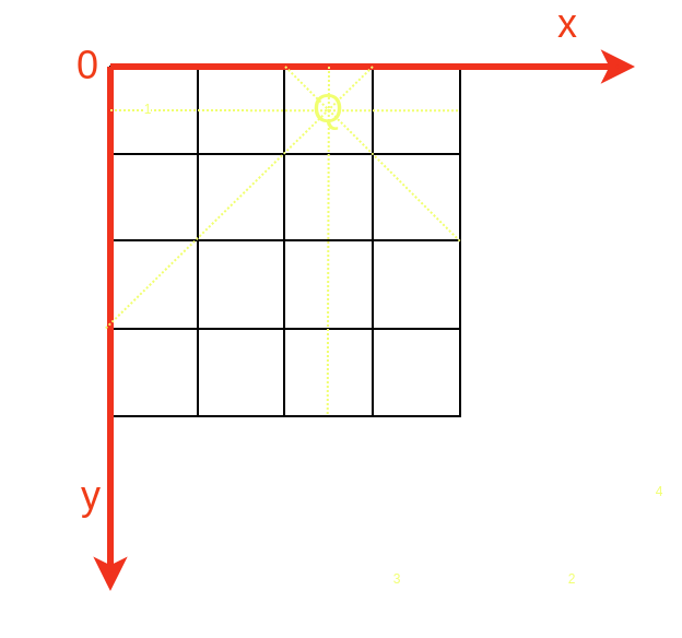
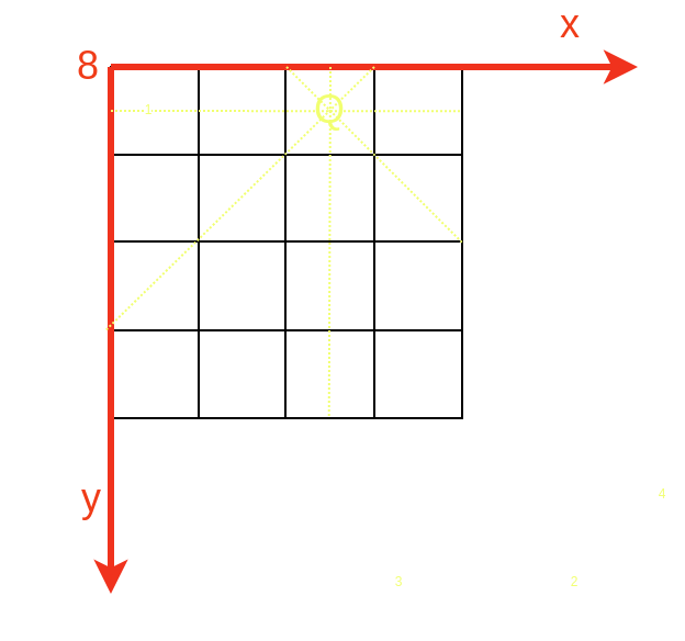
  <mxCell id="0" />
  <mxCell id="1" parent="0" />
  <mxCell id="2" value="" style="whiteSpace=wrap;html=1;aspect=fixed;" vertex="1" parent="1"><mxGeometry x="50" y="30" width="160" height="160" as="geometry" /></mxCell>
  <mxCell id="3" value="" style="endArrow=none;html=1;exitX=0;exitY=0.25;exitDx=0;exitDy=0;entryX=1;entryY=0.25;entryDx=0;entryDy=0;" edge="1" parent="1"><mxGeometry width="50" height="50" relative="1" as="geometry"><mxPoint x="50" y="109.5" as="sourcePoint" /><mxPoint x="210" y="109.5" as="targetPoint" /></mxGeometry></mxCell>
  <mxCell id="4" value="" style="endArrow=none;html=1;exitX=0;exitY=0.25;exitDx=0;exitDy=0;entryX=1;entryY=0.25;entryDx=0;entryDy=0;" edge="1" parent="1"><mxGeometry width="50" height="50" relative="1" as="geometry"><mxPoint x="50" y="70" as="sourcePoint" /><mxPoint x="210" y="70" as="targetPoint" /></mxGeometry></mxCell>
  <mxCell id="5" value="" style="endArrow=none;html=1;exitX=0;exitY=0.25;exitDx=0;exitDy=0;entryX=1;entryY=0.25;entryDx=0;entryDy=0;" edge="1" parent="1"><mxGeometry width="50" height="50" relative="1" as="geometry"><mxPoint x="50" y="150" as="sourcePoint" /><mxPoint x="210" y="150" as="targetPoint" /></mxGeometry></mxCell>
  <mxCell id="6" value="" style="endArrow=none;html=1;entryX=0.25;entryY=0;entryDx=0;entryDy=0;exitX=0.25;exitY=1;exitDx=0;exitDy=0;" edge="1" parent="1" source="2" target="2"><mxGeometry width="50" height="50" relative="1" as="geometry"><mxPoint x="250" y="50" as="sourcePoint" /><mxPoint x="300" y="0" as="targetPoint" /></mxGeometry></mxCell>
  <mxCell id="7" value="" style="endArrow=none;html=1;entryX=0.25;entryY=0;entryDx=0;entryDy=0;exitX=0.25;exitY=1;exitDx=0;exitDy=0;" edge="1" parent="1"><mxGeometry width="50" height="50" relative="1" as="geometry"><mxPoint x="129.5" y="190" as="sourcePoint" /><mxPoint x="129.5" y="30" as="targetPoint" /></mxGeometry></mxCell>
  <mxCell id="8" value="" style="endArrow=none;html=1;entryX=0.25;entryY=0;entryDx=0;entryDy=0;exitX=0.25;exitY=1;exitDx=0;exitDy=0;" edge="1" parent="1"><mxGeometry width="50" height="50" relative="1" as="geometry"><mxPoint x="170" y="190" as="sourcePoint" /><mxPoint x="170" y="30" as="targetPoint" /></mxGeometry></mxCell>
  <mxCell id="9" value="" style="endArrow=classic;html=1;exitX=0;exitY=0;exitDx=0;exitDy=0;strokeColor=#F0321D;strokeWidth=3;" edge="1" parent="1" source="2"><mxGeometry width="50" height="50" relative="1" as="geometry"><mxPoint x="280" y="120" as="sourcePoint" /><mxPoint x="290" y="30" as="targetPoint" /></mxGeometry></mxCell>
  <mxCell id="10" value="x" style="edgeLabel;html=1;align=center;verticalAlign=middle;resizable=0;points=[];fontSize=18;fontColor=#F03C18;" vertex="1" connectable="0" parent="9"><mxGeometry x="0.733" y="-1" relative="1" as="geometry"><mxPoint y="-21" as="offset" /></mxGeometry></mxCell>
  <mxCell id="11" value="" style="endArrow=classic;html=1;strokeColor=#F0321D;strokeWidth=3;exitX=0;exitY=0;exitDx=0;exitDy=0;" edge="1" parent="1" source="2"><mxGeometry width="50" height="50" relative="1" as="geometry"><mxPoint y="170" as="sourcePoint" x="-110" /><mxPoint x="50" y="270" as="targetPoint" /></mxGeometry></mxCell>
  <mxCell id="12" value="y" style="edgeLabel;html=1;align=center;verticalAlign=middle;resizable=0;points=[];fontSize=18;fontColor=#F03C18;" vertex="1" connectable="0" parent="11"><mxGeometry x="0.633" relative="1" as="geometry"><mxPoint x="-10" as="offset" /></mxGeometry></mxCell>
- <mxCell id="13" value="0" style="text;html=1;strokeColor=none;fillColor=none;align=center;verticalAlign=middle;whiteSpace=wrap;rounded=0;fontSize=18;fontColor=#F03C18;" vertex="1" parent="1"><mxGeometry x="20" y="20" width="40" height="20" as="geometry" /></mxCell>
+ <mxCell id="13" value="8" style="text;html=1;strokeColor=none;fillColor=none;align=center;verticalAlign=middle;whiteSpace=wrap;rounded=0;fontSize=18;fontColor=#F03C18;" vertex="1" parent="1"><mxGeometry x="20" y="20" width="40" height="20" as="geometry" /></mxCell>
  <mxCell id="14" value="&lt;font color=&quot;#f1ff70&quot;&gt;Q&lt;/font&gt;" style="text;html=1;strokeColor=none;fillColor=none;align=center;verticalAlign=middle;whiteSpace=wrap;rounded=0;fontSize=18;fontColor=#F03C18;" vertex="1" parent="1"><mxGeometry x="130" y="40" width="40" height="20" as="geometry" /></mxCell>
  <mxCell id="15" value="" style="endArrow=none;dashed=1;html=1;strokeColor=#F1FF70;strokeWidth=1;fontSize=18;fontColor=#F03C18;entryX=0.994;entryY=0.126;entryDx=0;entryDy=0;entryPerimeter=0;dashPattern=1 1;" edge="1" parent="1" target="2"><mxGeometry width="50" height="50" relative="1" as="geometry"><mxPoint x="50" y="50" as="sourcePoint" /><mxPoint x="270" y="110" as="targetPoint" /></mxGeometry></mxCell>
  <mxCell id="16" value="&lt;font color=&quot;#f1ff70&quot; style=&quot;font-size: 6px ; line-height: 0%&quot;&gt;1&lt;/font&gt;" style="edgeLabel;html=1;align=center;verticalAlign=middle;resizable=0;points=[];fontSize=18;fontColor=#F03C18;" vertex="1" connectable="0" parent="15"><mxGeometry x="-0.786" relative="1" as="geometry"><mxPoint y="-4.02" as="offset" /></mxGeometry></mxCell>
  <mxCell id="17" value="" style="endArrow=none;dashed=1;html=1;strokeColor=#F1FF70;strokeWidth=1;fontSize=18;fontColor=#F03C18;dashPattern=1 1;entryX=0.621;entryY=0.999;entryDx=0;entryDy=0;entryPerimeter=0;" edge="1" parent="1" target="2"><mxGeometry width="50" height="50" relative="1" as="geometry"><mxPoint x="150" y="30" as="sourcePoint" /><mxPoint x="250" y="140" as="targetPoint" /></mxGeometry></mxCell>
  <mxCell id="18" value="" style="endArrow=none;dashed=1;html=1;strokeColor=#F1FF70;strokeWidth=1;fontSize=18;fontColor=#F03C18;dashPattern=1 1;exitX=0.75;exitY=0;exitDx=0;exitDy=0;" edge="1" parent="1" source="2"><mxGeometry width="50" height="50" relative="1" as="geometry"><mxPoint x="280" y="90" as="sourcePoint" /><mxPoint x="47.6" y="150" as="targetPoint" /></mxGeometry></mxCell>
  <mxCell id="19" value="" style="endArrow=none;dashed=1;html=1;strokeColor=#F1FF70;strokeWidth=1;fontSize=18;fontColor=#F03C18;dashPattern=1 1;" edge="1" parent="1"><mxGeometry width="50" height="50" relative="1" as="geometry"><mxPoint x="130" y="30" as="sourcePoint" /><mxPoint x="210" y="110" as="targetPoint" /></mxGeometry></mxCell>
  <mxCell id="20" value="&lt;font color=&quot;#f1ff70&quot; style=&quot;font-size: 6px ; line-height: 0%&quot;&gt;3&lt;/font&gt;" style="edgeLabel;html=1;align=center;verticalAlign=middle;resizable=0;points=[];fontSize=18;fontColor=#F03C18;" vertex="1" connectable="0" parent="1"><mxGeometry x="-0.786" relative="1" as="geometry"><mxPoint x="180" y="260" as="offset" /></mxGeometry></mxCell>
  <mxCell id="21" value="&lt;font color=&quot;#f1ff70&quot; style=&quot;font-size: 6px ; line-height: 0%&quot;&gt;2&lt;/font&gt;" style="edgeLabel;html=1;align=center;verticalAlign=middle;resizable=0;points=[];fontSize=18;fontColor=#F03C18;" vertex="1" connectable="0" parent="1"><mxGeometry x="-0.786" relative="1" as="geometry"><mxPoint x="260" y="260" as="offset" /></mxGeometry></mxCell>
  <mxCell id="22" value="&lt;font color=&quot;#f1ff70&quot; style=&quot;font-size: 6px ; line-height: 0%&quot;&gt;4&lt;/font&gt;" style="edgeLabel;html=1;align=center;verticalAlign=middle;resizable=0;points=[];fontSize=18;fontColor=#F03C18;" vertex="1" connectable="0" parent="1"><mxGeometry x="-0.786" relative="1" as="geometry"><mxPoint x="300" y="220" as="offset" /></mxGeometry></mxCell>
